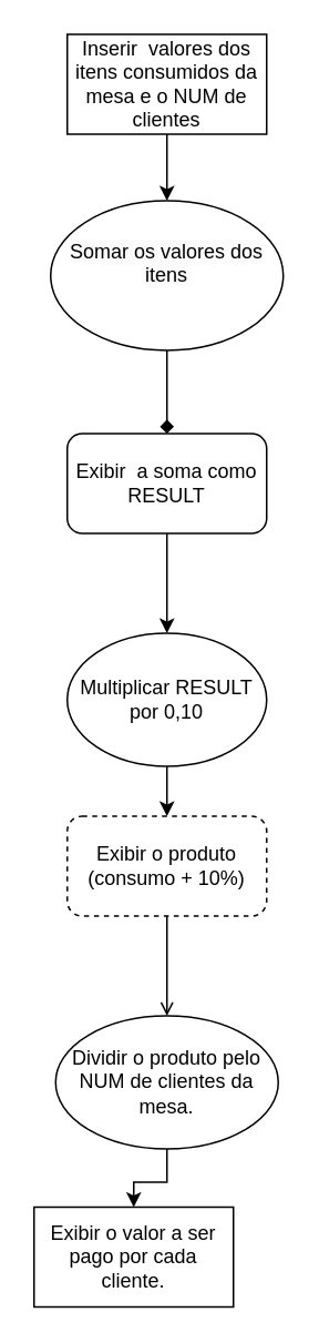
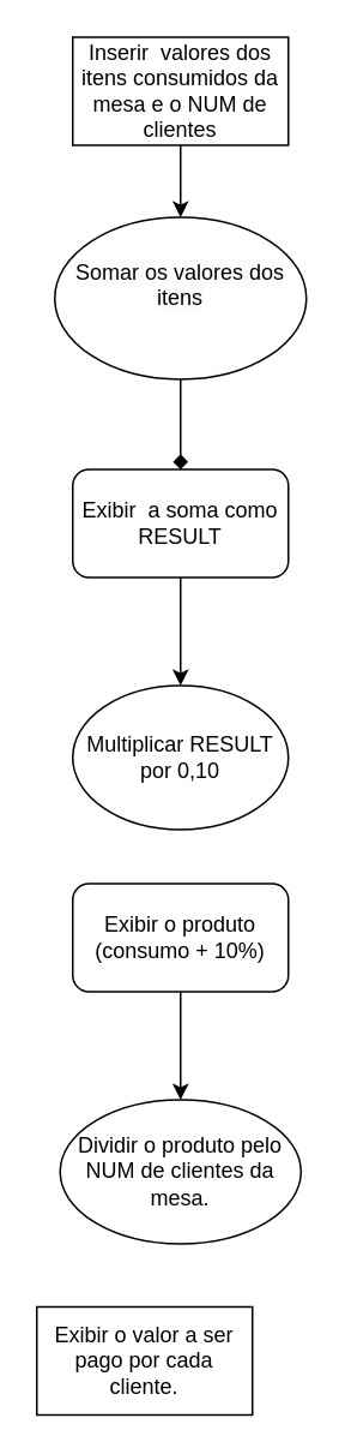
  <mxCell id="0" />
  <mxCell id="1" parent="0" />
  <mxCell id="2" value="" style="edgeStyle=orthogonalEdgeStyle;rounded=0;orthogonalLoop=1;jettySize=auto;html=1;" edge="1" parent="1" source="3" target="9"><mxGeometry relative="1" as="geometry" /></mxCell>
  <mxCell id="3" value="Inserir&amp;nbsp; valores dos itens consumidos da mesa e o NUM de clientes" style="rounded=0;whiteSpace=wrap;html=1;" vertex="1" parent="1"><mxGeometry x="40" y="20" width="120" height="60" as="geometry" /></mxCell>
  <mxCell id="4" value="" style="edgeStyle=orthogonalEdgeStyle;rounded=0;orthogonalLoop=1;jettySize=auto;html=1;" edge="1" parent="1" source="5" target="11"><mxGeometry relative="1" as="geometry" /></mxCell>
  <mxCell id="5" value="Exibir&amp;nbsp; a soma como RESULT" style="rounded=1;whiteSpace=wrap;html=1;" vertex="1" parent="1"><mxGeometry x="40" y="260" width="120" height="60" as="geometry" /></mxCell>
- <mxCell id="6" value="" style="edgeStyle=orthogonalEdgeStyle;rounded=0;orthogonalLoop=1;jettySize=auto;html=1;endArrow=open;" edge="1" parent="1" source="7" target="13"><mxGeometry relative="1" as="geometry" /></mxCell>
- <mxCell id="7" value="Exibir o produto (consumo + 10%)" style="rounded=1;whiteSpace=wrap;html=1;dashed=1;" vertex="1" parent="1"><mxGeometry x="40" y="490" width="120" height="60" as="geometry" /></mxCell>
+ <mxCell id="6" value="" style="edgeStyle=orthogonalEdgeStyle;rounded=0;orthogonalLoop=1;jettySize=auto;html=1;" edge="1" parent="1" source="7" target="13"><mxGeometry relative="1" as="geometry" /></mxCell>
+ <mxCell id="7" value="Exibir o produto (consumo + 10%)" style="rounded=1;whiteSpace=wrap;html=1;" vertex="1" parent="1"><mxGeometry x="40" y="490" width="120" height="60" as="geometry" /></mxCell>
  <mxCell id="8" value="" style="edgeStyle=orthogonalEdgeStyle;rounded=0;orthogonalLoop=1;jettySize=auto;html=1;endArrow=diamond;" edge="1" parent="1" source="9" target="5"><mxGeometry relative="1" as="geometry" /></mxCell>
  <mxCell id="9" value="&#10;&lt;span style=&quot;color: rgb(0, 0, 0); font-family: Helvetica; font-size: 12px; font-style: normal; font-variant-ligatures: normal; font-variant-caps: normal; font-weight: 400; letter-spacing: normal; orphans: 2; text-align: center; text-indent: 0px; text-transform: none; widows: 2; word-spacing: 0px; -webkit-text-stroke-width: 0px; background-color: rgb(251, 251, 251); text-decoration-thickness: initial; text-decoration-style: initial; text-decoration-color: initial; float: none; display: inline !important;&quot;&gt;Somar os valores dos itens&lt;/span&gt;&#10;&#10;" style="ellipse;whiteSpace=wrap;html=1;" vertex="1" parent="1"><mxGeometry x="30" y="120" width="140" height="90" as="geometry" /></mxCell>
- <mxCell id="10" value="" style="edgeStyle=orthogonalEdgeStyle;rounded=0;orthogonalLoop=1;jettySize=auto;html=1;" edge="1" parent="1" source="11" target="7"><mxGeometry relative="1" as="geometry" /></mxCell>
  <mxCell id="11" value="Multiplicar RESULT por 0,10" style="ellipse;whiteSpace=wrap;html=1;" vertex="1" parent="1"><mxGeometry x="40" y="380" width="120" height="80" as="geometry" /></mxCell>
- <mxCell id="12" value="" style="edgeStyle=orthogonalEdgeStyle;rounded=0;orthogonalLoop=1;jettySize=auto;html=1;" edge="1" parent="1" source="13" target="14"><mxGeometry relative="1" as="geometry" /></mxCell>
  <mxCell id="13" value="Dividir o produto pelo NUM de clientes da mesa." style="ellipse;whiteSpace=wrap;html=1;" vertex="1" parent="1"><mxGeometry x="33" y="610" width="134" height="80" as="geometry" /></mxCell>
  <mxCell id="14" value="Exibir o valor a ser pago por cada cliente." style="rounded=0;whiteSpace=wrap;html=1;" vertex="1" parent="1"><mxGeometry x="20" y="725" width="120" height="60" as="geometry" /></mxCell>
